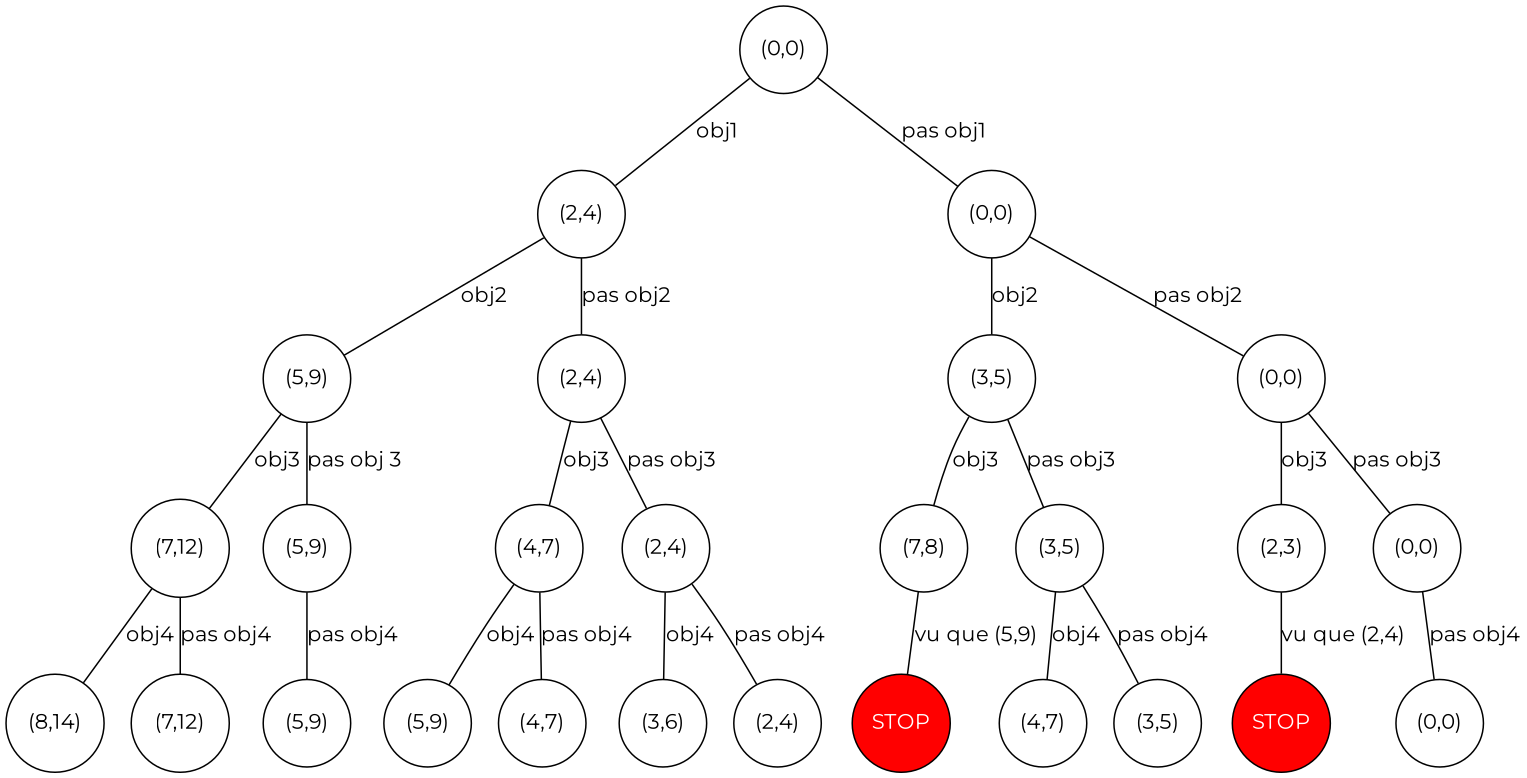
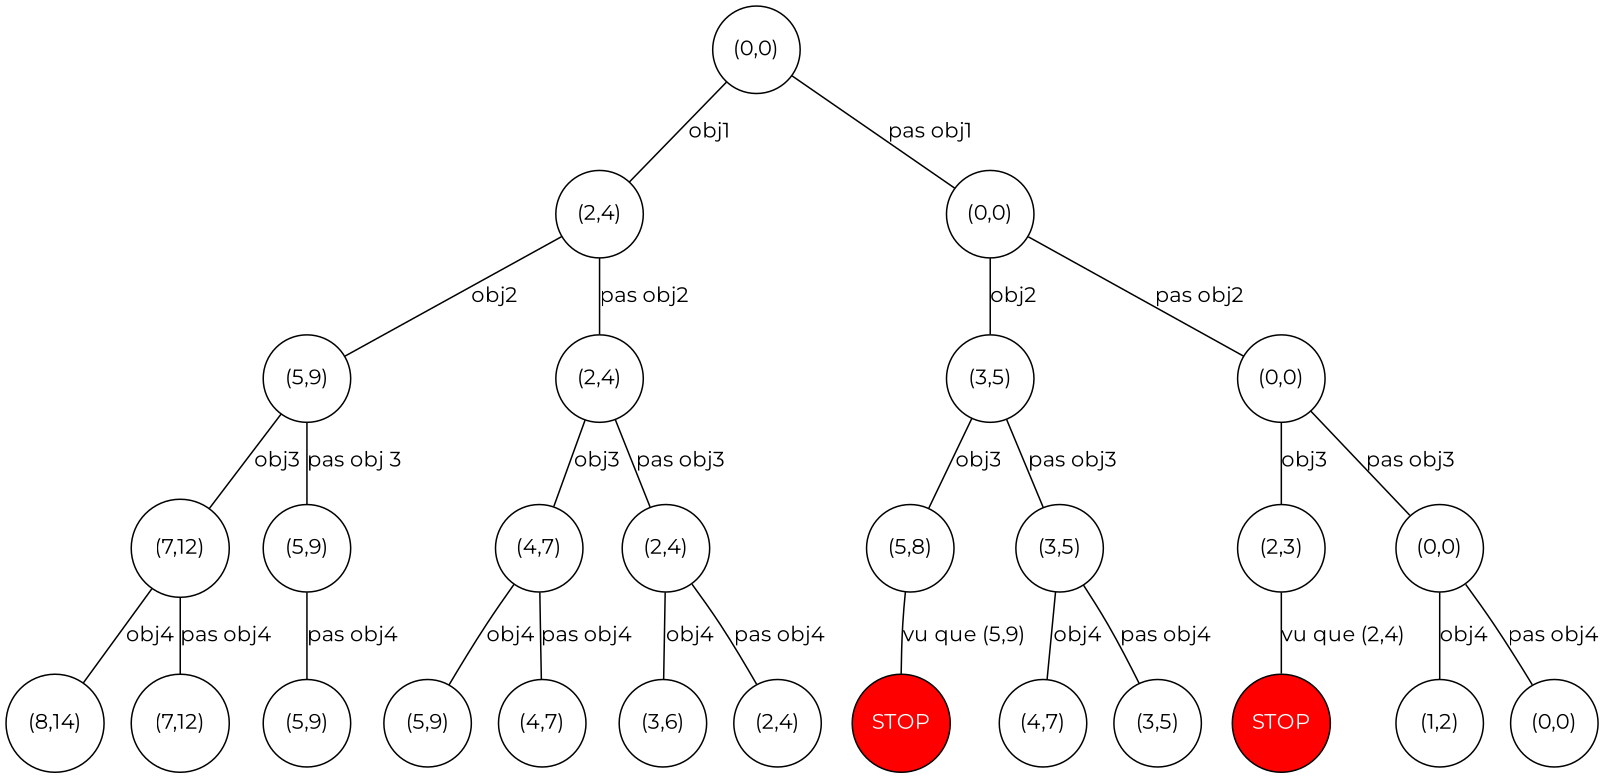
  graph {
    fontname=Montserrat
    node [fixedsize=true fontname=Montserrat]
    edge [fontname=Montserrat]
    n1 [height=0.8 label="(0,0)" width=0.8]
    n2 [height=0.8 label="(2,4)" width=0.8]
    n3 [height=0.8 label="(0,0)" width=0.8]
    n4 [height=0.8 label="(5,9)" width=0.8]
    n5 [height=0.8 label="(2,4)" width=0.8]
    n6 [height=0.8 label="(3,5)" width=0.8]
    n7 [height=0.8 label="(0,0)" width=0.8]
    n8 [height=0.9 label="(7,12)" width=0.9]
    n9 [height=0.8 label="(5,9)" width=0.8]
    n10 [height=0.8 label="(4,7)" width=0.8]
    n11 [height=0.8 label="(2,4)" width=0.8]
-   n12 [height=0.8 label="(7,8)" width=0.8]
+   n12 [height=0.8 label="(5,8)" width=0.8]
    n13 [height=0.8 label="(3,5)" width=0.8]
    n14 [height=0.8 label="(2,3)" width=0.8]
    n15 [height=0.8 label="(0,0)" width=0.8]
    n16 [height=0.9 label="(8,14)" width=0.9]
    n17 [height=0.9 label="(7,12)" width=0.9]
    n18 [height=0.8 label="(5,9)" width=0.8]
    n19 [height=0.8 label="(5,9)" width=0.8]
    n20 [height=0.8 label="(4,7)" width=0.8]
    n21 [height=0.8 label="(3,6)" width=0.8]
    n22 [height=0.8 label="(2,4)" width=0.8]
    n23 [fillcolor=red fontcolor=white height=0.9 label=STOP style=filled width=0.9]
    n24 [height=0.8 label="(4,7)" width=0.8]
    n25 [height=0.8 label="(3,5)" width=0.8]
    n26 [fillcolor=red fontcolor=white height=0.9 label=STOP style=filled width=0.9]
+   n27 [height=0.8 label="(1,2)" width=0.8]
    n28 [height=0.8 label="(0,0)" width=0.8]
    n1 -- n2 [label=obj1]
    n1 -- n3 [label="pas obj1"]
    n2 -- n4 [label=obj2]
    n2 -- n5 [label="pas obj2"]
    n3 -- n6 [label=obj2]
    n3 -- n7 [label="pas obj2"]
    n4 -- n8 [label=obj3]
    n4 -- n9 [label="pas obj 3"]
    n5 -- n10 [label=obj3]
    n5 -- n11 [label="pas obj3"]
    n6 -- n12 [label=obj3]
    n6 -- n13 [label="pas obj3"]
    n7 -- n14 [label=obj3]
    n7 -- n15 [label="pas obj3"]
    n8 -- n16 [label=obj4]
    n8 -- n17 [label="pas obj4"]
    n9 -- n18 [label="pas obj4"]
    n10 -- n19 [label=obj4]
    n10 -- n20 [label="pas obj4"]
    n11 -- n21 [label=obj4]
    n11 -- n22 [label="pas obj4"]
    n12 -- n23 [label="vu que (5,9)"]
    n13 -- n24 [label=obj4]
    n13 -- n25 [label="pas obj4"]
    n14 -- n26 [label="vu que (2,4)"]
+   n15 -- n27 [label=obj4]
    n15 -- n28 [label="pas obj4"]
  }
